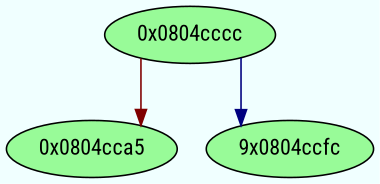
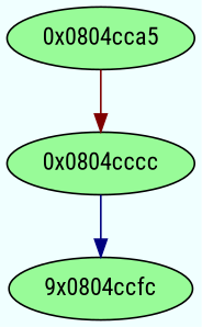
  digraph {
    bgcolor=azure
    fontname="Roboto Condensed"
    fontsize=8
    splines=ortho
    node [color=black fillcolor=palegreen fontname="Roboto Condensed" style=filled]
    edge [arrowhead=normal fontname="Roboto Condensed"]
    n1 [label="0x0804cca5"]
    n2 [label="0x0804cccc"]
    n3 [label="9x0804ccfc"]
-   n2 -> n1 [color="#7f0000"]
+   n1 -> n2 [color="#7f0000"]
    n2 -> n3 [color="#00007f"]
  }
